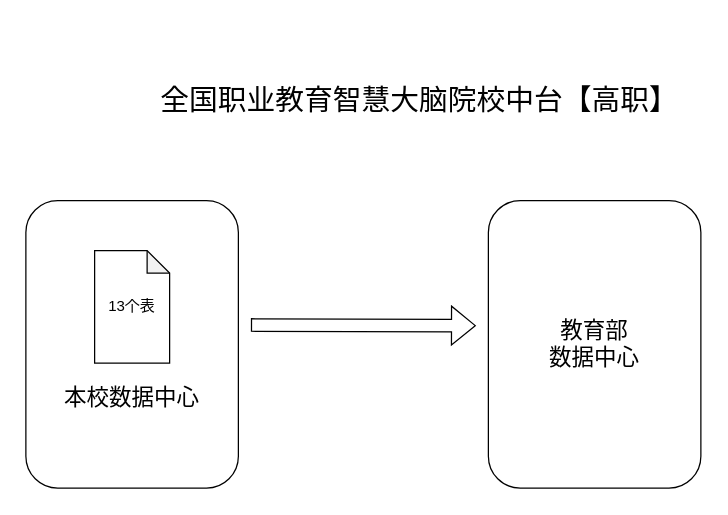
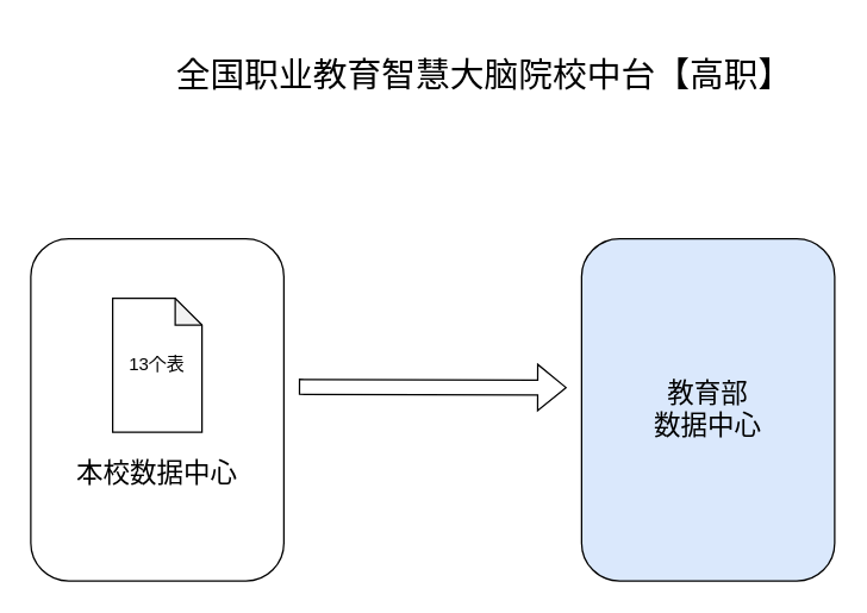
  <mxCell id="0" />
  <mxCell id="1" parent="0" />
  <mxCell id="2" value="&lt;br&gt;&lt;br&gt;&lt;br&gt;&lt;br&gt;&lt;br&gt;&lt;br&gt;&lt;font style=&quot;font-size: 18px;&quot;&gt;本校数据中心&lt;/font&gt;" style="rounded=1;whiteSpace=wrap;html=1;" vertex="1" parent="1"><mxGeometry x="20" y="160" width="170" height="230" as="geometry" /></mxCell>
  <mxCell id="3" value="" style="shape=flexArrow;endArrow=classic;html=1;rounded=0;" edge="1" parent="1"><mxGeometry width="50" height="50" relative="1" as="geometry"><mxPoint x="200" y="259.5" as="sourcePoint" /><mxPoint x="380" y="260" as="targetPoint" /></mxGeometry></mxCell>
  <mxCell id="4" value="13个表" style="shape=note;whiteSpace=wrap;html=1;backgroundOutline=1;darkOpacity=0.05;size=18;" vertex="1" parent="1"><mxGeometry x="75" y="200" width="60" height="90" as="geometry" /></mxCell>
- <mxCell id="5" value="教育部&lt;br&gt;数据中心" style="rounded=1;whiteSpace=wrap;html=1;fontSize=18;" vertex="1" parent="1"><mxGeometry x="390" y="160" width="170" height="230" as="geometry" /></mxCell>
- <mxCell id="6" value="全国职业教育智慧大脑院校中台【高职】" style="text;html=1;strokeColor=none;fillColor=none;align=center;verticalAlign=middle;whiteSpace=wrap;rounded=0;fontSize=23;" vertex="1" parent="1"><mxGeometry x="110" y="50" width="450" height="60" as="geometry" /></mxCell>
+ <mxCell id="5" value="教育部&lt;br&gt;数据中心" style="rounded=1;whiteSpace=wrap;html=1;fontSize=18;fillColor=#dae8fc;" vertex="1" parent="1"><mxGeometry x="390" y="160" width="170" height="230" as="geometry" /></mxCell>
+ <mxCell id="6" value="全国职业教育智慧大脑院校中台【高职】" style="text;html=1;strokeColor=none;fillColor=none;align=center;verticalAlign=middle;whiteSpace=wrap;rounded=0;fontSize=23;" vertex="1" parent="1"><mxGeometry x="100" y="20" width="450" height="60" as="geometry" /></mxCell>
